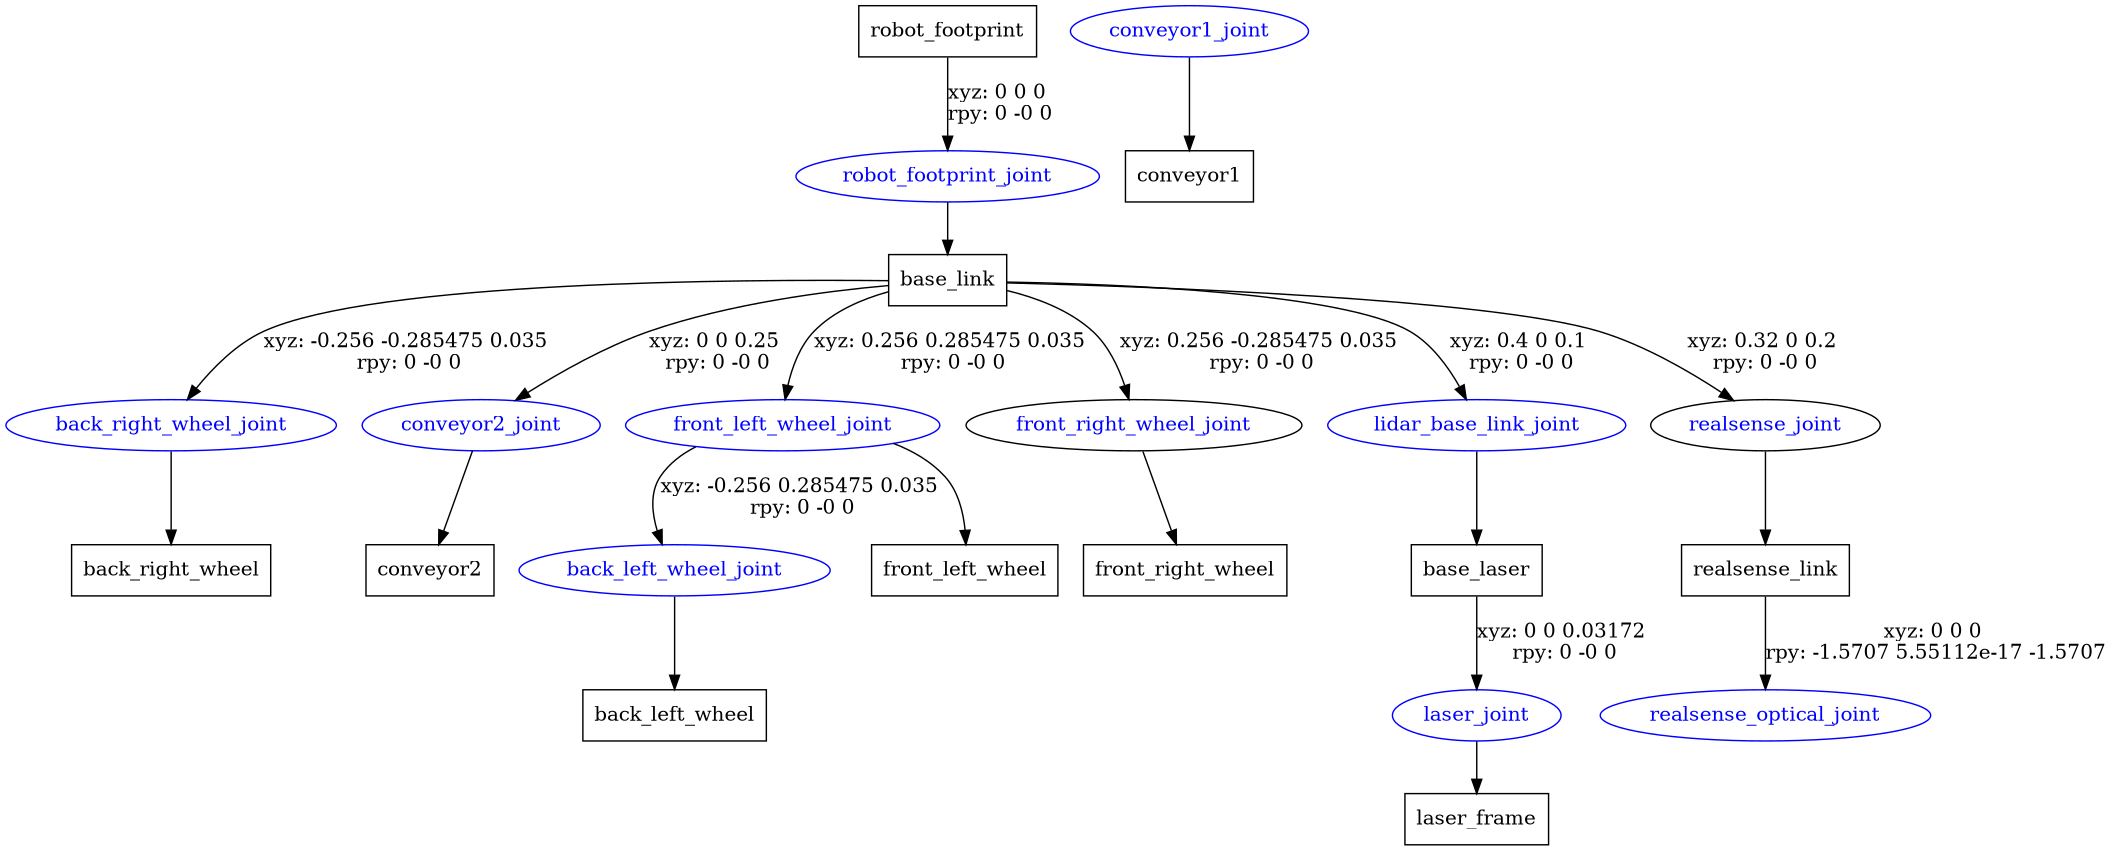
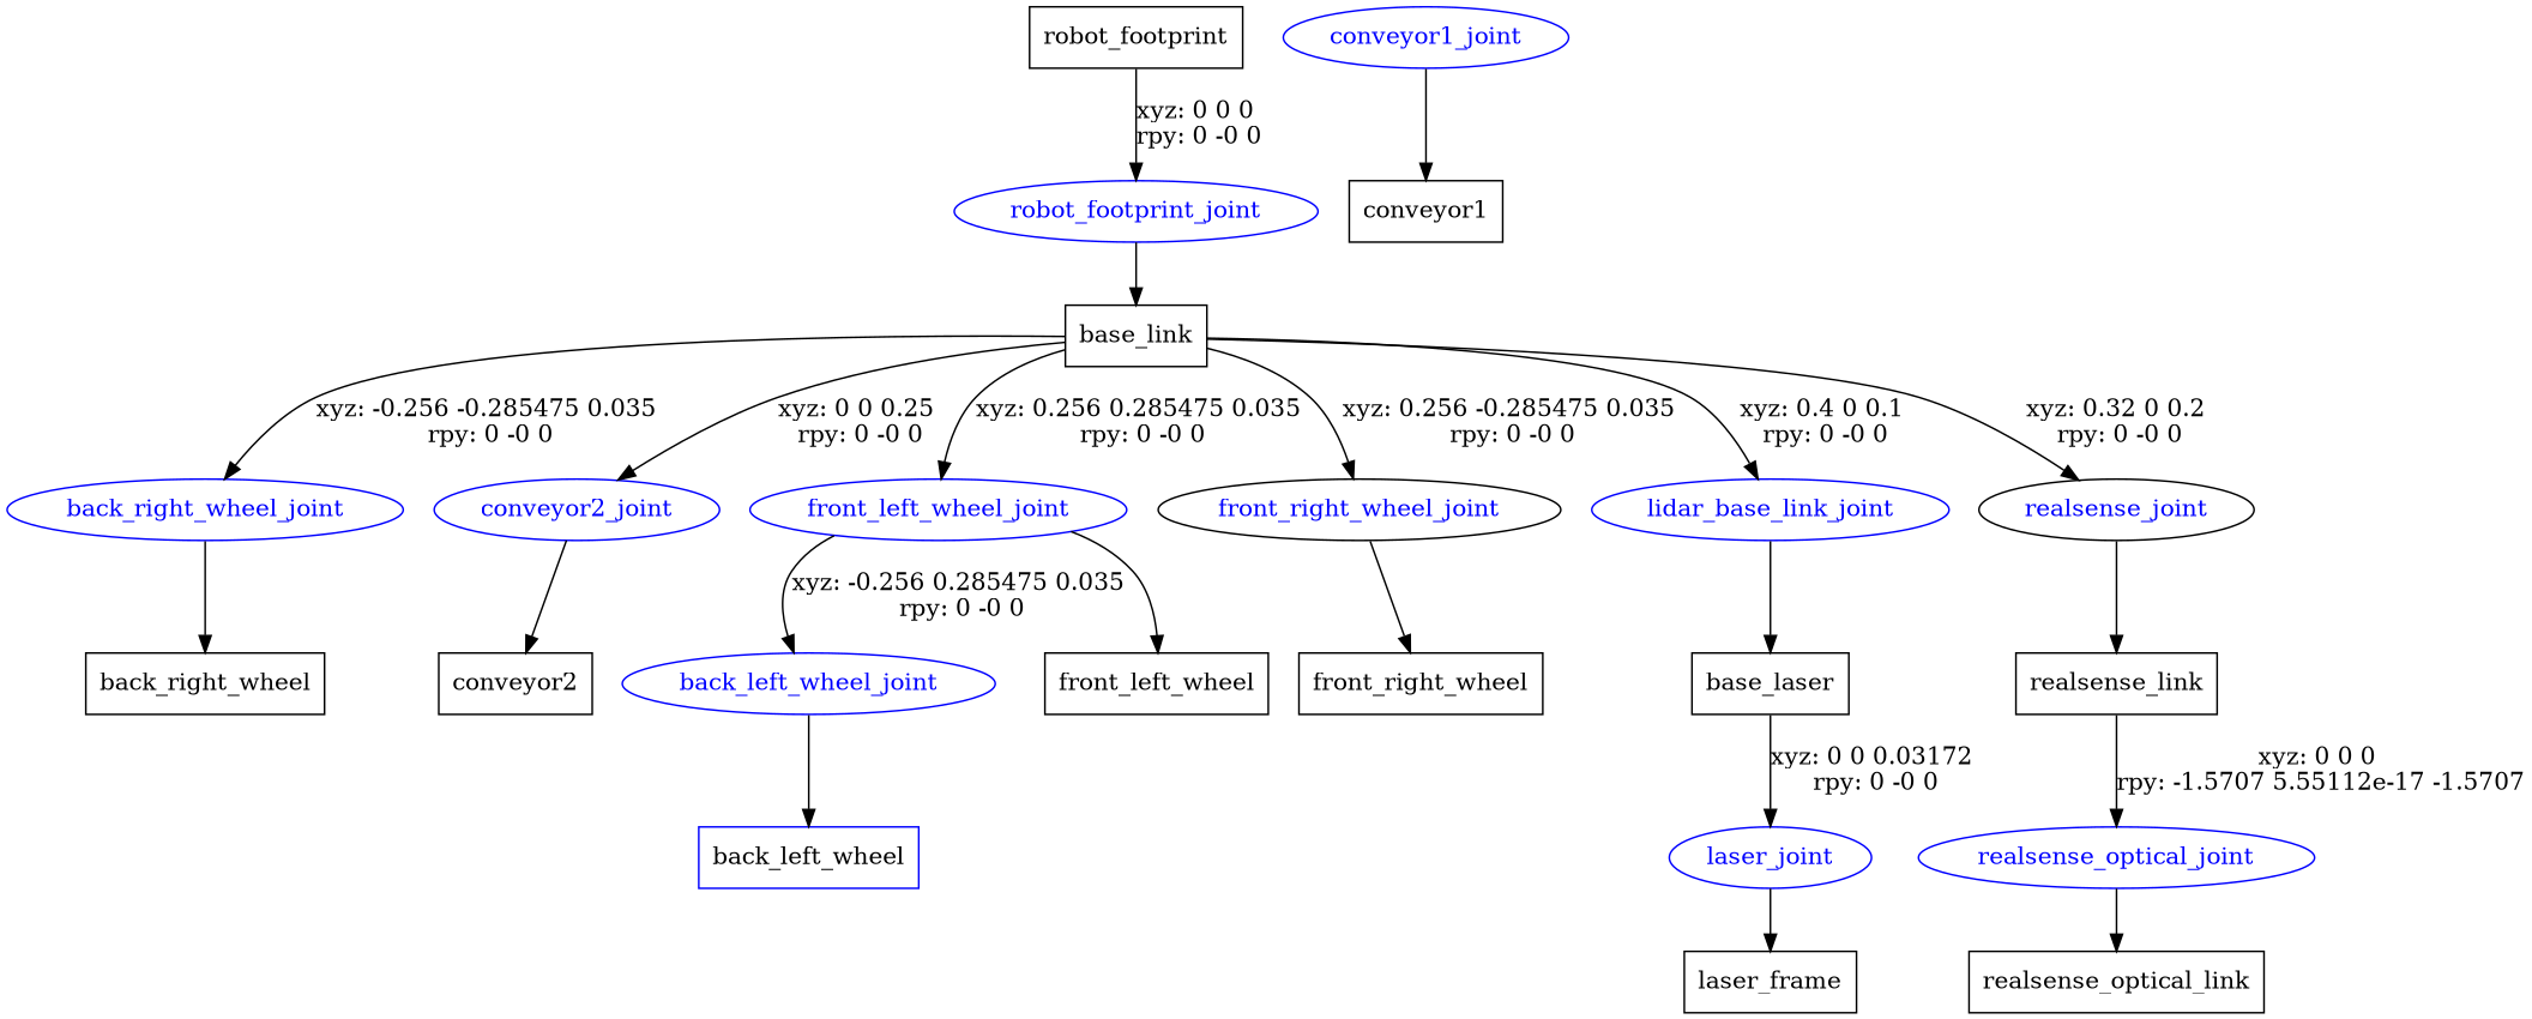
  digraph {
    node [shape=box]
    n1 [label=robot_footprint]
    robot_footprint_joint [color=blue fontcolor=blue shape=ellipse]
    n3 [label=base_link]
    back_right_wheel_joint [color=blue fontcolor=blue shape=ellipse]
    conveyor2_joint [color=blue fontcolor=blue shape=ellipse]
    front_left_wheel_joint [color=blue fontcolor=blue shape=ellipse]
    front_right_wheel_joint [color=black fontcolor=blue shape=ellipse]
    lidar_base_link_joint [color=blue fontcolor=blue shape=ellipse]
    realsense_joint [color=black fontcolor=blue shape=ellipse]
    back_left_wheel_joint [color=blue fontcolor=blue shape=ellipse]
-   n11 [label=back_left_wheel]
+   n11 [label=back_left_wheel color=blue]
    n12 [label=back_right_wheel]
    conveyor1_joint [color=blue fontcolor=blue shape=ellipse]
    n14 [label=conveyor1]
    n15 [label=conveyor2]
    n16 [label=front_left_wheel]
    n17 [label=front_right_wheel]
    n18 [label=base_laser]
    n19 [label=realsense_link]
    laser_joint [color=blue fontcolor=blue shape=ellipse]
    n21 [label=laser_frame]
    realsense_optical_joint [color=blue fontcolor=blue shape=ellipse]
+   n23 [label=realsense_optical_link]
    n1 -> robot_footprint_joint [label="xyz: 0 0 0 \nrpy: 0 -0 0"]
    robot_footprint_joint -> n3
    n3 -> back_right_wheel_joint [label="xyz: -0.256 -0.285475 0.035 \nrpy: 0 -0 0"]
    n3 -> conveyor2_joint [label="xyz: 0 0 0.25 \nrpy: 0 -0 0"]
    n3 -> front_left_wheel_joint [label="xyz: 0.256 0.285475 0.035 \nrpy: 0 -0 0"]
    n3 -> front_right_wheel_joint [label="xyz: 0.256 -0.285475 0.035 \nrpy: 0 -0 0"]
    n3 -> lidar_base_link_joint [label="xyz: 0.4 0 0.1 \nrpy: 0 -0 0"]
    n3 -> realsense_joint [label="xyz: 0.32 0 0.2 \nrpy: 0 -0 0"]
    back_right_wheel_joint -> n12
    conveyor2_joint -> n15
    front_left_wheel_joint -> back_left_wheel_joint [label="xyz: -0.256 0.285475 0.035 \nrpy: 0 -0 0"]
    front_left_wheel_joint -> n16
    front_right_wheel_joint -> n17
    lidar_base_link_joint -> n18
    realsense_joint -> n19
    back_left_wheel_joint -> n11
    conveyor1_joint -> n14
    n18 -> laser_joint [label="xyz: 0 0 0.03172 \nrpy: 0 -0 0"]
    n19 -> realsense_optical_joint [label="xyz: 0 0 0 \nrpy: -1.5707 5.55112e-17 -1.5707"]
    laser_joint -> n21
+   realsense_optical_joint -> n23
  }
